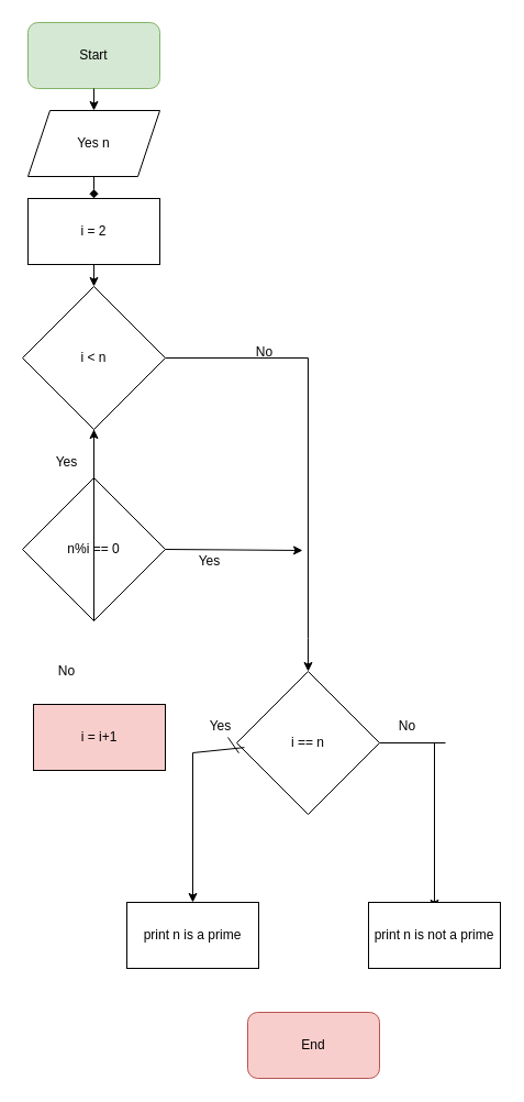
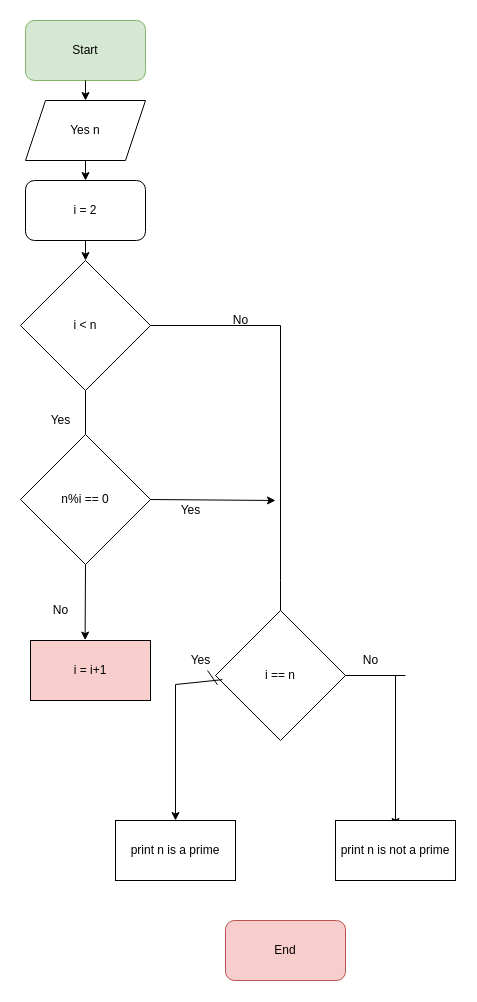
  <mxCell id="0" />
  <mxCell id="1" parent="0" />
  <mxCell id="2" value="Start" style="rounded=1;whiteSpace=wrap;html=1;fillColor=#d5e8d4;strokeColor=#82b366;" parent="1" vertex="1"><mxGeometry x="25" y="20" width="120" height="60" as="geometry" /></mxCell>
  <mxCell id="3" value="" style="endArrow=classic;html=1;rounded=0;" edge="1" parent="1" source="2" target="4"><mxGeometry width="50" height="50" relative="1" as="geometry"><mxPoint x="115" y="330" as="sourcePoint" /><mxPoint x="85" y="130" as="targetPoint" /></mxGeometry></mxCell>
  <mxCell id="4" value="Yes n" style="shape=parallelogram;perimeter=parallelogramPerimeter;whiteSpace=wrap;html=1;fixedSize=1;" vertex="1" parent="1"><mxGeometry x="25" y="100" width="120" height="60" as="geometry" /></mxCell>
- <mxCell id="5" value="" style="endArrow=diamond;html=1;rounded=0;exitX=0.5;exitY=1;exitDx=0;exitDy=0;" edge="1" parent="1" source="4" target="7"><mxGeometry width="50" height="50" relative="1" as="geometry"><mxPoint x="115" y="330" as="sourcePoint" /><mxPoint x="85" y="200" as="targetPoint" /></mxGeometry></mxCell>
+ <mxCell id="5" value="" style="endArrow=classic;html=1;rounded=0;exitX=0.5;exitY=1;exitDx=0;exitDy=0;" edge="1" parent="1" source="4" target="7"><mxGeometry width="50" height="50" relative="1" as="geometry"><mxPoint x="115" y="330" as="sourcePoint" /><mxPoint x="85" y="200" as="targetPoint" /></mxGeometry></mxCell>
  <mxCell id="6" style="edgeStyle=orthogonalEdgeStyle;rounded=0;orthogonalLoop=1;jettySize=auto;html=1;exitX=0.5;exitY=1;exitDx=0;exitDy=0;" edge="1" parent="1" source="7"><mxGeometry relative="1" as="geometry"><mxPoint x="85" y="260" as="targetPoint" /></mxGeometry></mxCell>
- <mxCell id="7" value="i = 2" style="rounded=0;whiteSpace=wrap;html=1;" vertex="1" parent="1"><mxGeometry x="25" y="180" width="120" height="60" as="geometry" /></mxCell>
- <mxCell id="8" style="edgeStyle=orthogonalEdgeStyle;rounded=0;orthogonalLoop=1;jettySize=auto;html=1;exitX=1;exitY=0.5;exitDx=0;exitDy=0;entryX=0.5;entryY=0;entryDx=0;entryDy=0;" edge="1" parent="1" source="9" target="19"><mxGeometry relative="1" as="geometry"><mxPoint x="255" y="480" as="targetPoint" /><Array as="points"><mxPoint x="280" y="325" /><mxPoint x="280" y="580" /></Array></mxGeometry></mxCell>
+ <mxCell id="7" value="i = 2" style="whiteSpace=wrap;html=1;rounded=1;" vertex="1" parent="1"><mxGeometry x="25" y="180" width="120" height="60" as="geometry" /></mxCell>
+ <mxCell id="8" style="edgeStyle=orthogonalEdgeStyle;rounded=0;orthogonalLoop=1;jettySize=auto;html=1;exitX=1;exitY=0.5;exitDx=0;exitDy=0;entryX=0.5;entryY=0;entryDx=0;entryDy=0;endArrow=none;" edge="1" parent="1" source="9" target="19"><mxGeometry relative="1" as="geometry"><mxPoint x="255" y="480" as="targetPoint" /><Array as="points"><mxPoint x="280" y="325" /><mxPoint x="280" y="580" /></Array></mxGeometry></mxCell>
  <mxCell id="9" value="i &amp;lt; n" style="rhombus;whiteSpace=wrap;html=1;" vertex="1" parent="1"><mxGeometry x="20" y="260" width="130" height="130" as="geometry" /></mxCell>
  <mxCell id="10" value="" style="endArrow=classic;html=1;rounded=0;exitX=0.5;exitY=1;exitDx=0;exitDy=0;" edge="1" parent="1" source="9"><mxGeometry width="50" height="50" relative="1" as="geometry"><mxPoint x="25" y="460" as="sourcePoint" /><mxPoint x="85" y="460" as="targetPoint" /></mxGeometry></mxCell>
  <mxCell id="11" value="Yes" style="text;html=1;align=center;verticalAlign=middle;resizable=0;points=[];autosize=1;strokeColor=none;fillColor=none;rotation=0;" vertex="1" parent="1"><mxGeometry x="45" y="410" width="30" height="20" as="geometry" /></mxCell>
  <mxCell id="12" value="No" style="text;html=1;align=center;verticalAlign=middle;resizable=0;points=[];autosize=1;strokeColor=none;fillColor=none;" vertex="1" parent="1"><mxGeometry x="225" y="310" width="30" height="20" as="geometry" /></mxCell>
  <mxCell id="13" value="n%i == 0" style="rhombus;whiteSpace=wrap;html=1;" vertex="1" parent="1"><mxGeometry x="20" y="434" width="130" height="130" as="geometry" /></mxCell>
  <mxCell id="14" value="i = i+1" style="rounded=0;whiteSpace=wrap;html=1;fillColor=#f8cecc;" vertex="1" parent="1"><mxGeometry x="30" y="640" width="120" height="60" as="geometry" /></mxCell>
- <mxCell id="15" value="" style="endArrow=classic;html=1;rounded=0;exitX=0.5;exitY=1;exitDx=0;exitDy=0;" edge="1" parent="1" source="13" target="9"><mxGeometry width="50" height="50" relative="1" as="geometry"><mxPoint x="84.64" y="580" as="sourcePoint" /><mxPoint x="85" y="610" as="targetPoint" /></mxGeometry></mxCell>
+ <mxCell id="15" value="" style="endArrow=classic;html=1;rounded=0;exitX=0.5;exitY=1;exitDx=0;exitDy=0;entryX=0.455;entryY=-0.007;entryDx=0;entryDy=0;entryPerimeter=0;" edge="1" parent="1" source="13" target="14"><mxGeometry width="50" height="50" relative="1" as="geometry"><mxPoint x="84.64" y="580" as="sourcePoint" /><mxPoint x="85" y="610" as="targetPoint" /></mxGeometry></mxCell>
  <mxCell id="16" value="Yes" style="text;html=1;align=center;verticalAlign=middle;resizable=0;points=[];autosize=1;strokeColor=none;fillColor=none;rotation=0;" vertex="1" parent="1"><mxGeometry x="175" y="500" width="30" height="20" as="geometry" /></mxCell>
  <mxCell id="17" value="No" style="text;html=1;align=center;verticalAlign=middle;resizable=0;points=[];autosize=1;strokeColor=none;fillColor=none;" vertex="1" parent="1"><mxGeometry x="45" y="600" width="30" height="20" as="geometry" /></mxCell>
  <mxCell id="18" value="" style="endArrow=classic;html=1;rounded=0;exitX=1;exitY=0.5;exitDx=0;exitDy=0;" edge="1" parent="1" source="13"><mxGeometry width="50" height="50" relative="1" as="geometry"><mxPoint x="100" y="540" as="sourcePoint" /><mxPoint x="275" y="500" as="targetPoint" /></mxGeometry></mxCell>
  <mxCell id="19" value="i == n" style="rhombus;whiteSpace=wrap;html=1;" vertex="1" parent="1"><mxGeometry x="215" y="610" width="130" height="130" as="geometry" /></mxCell>
  <mxCell id="20" value="" style="endArrow=classic;html=1;rounded=0;exitX=1.233;exitY=1.458;exitDx=0;exitDy=0;exitPerimeter=0;startArrow=none;" edge="1" parent="1" source="23"><mxGeometry width="50" height="50" relative="1" as="geometry"><mxPoint x="-75" y="510" as="sourcePoint" /><mxPoint x="175" y="820" as="targetPoint" /><Array as="points"><mxPoint x="175" y="684" /></Array></mxGeometry></mxCell>
  <mxCell id="21" value="" style="endArrow=classic;html=1;rounded=0;startArrow=none;" edge="1" parent="1"><mxGeometry width="50" height="50" relative="1" as="geometry"><mxPoint x="395" y="675" as="sourcePoint" /><mxPoint x="395" y="826" as="targetPoint" /><Array as="points"><mxPoint x="395" y="675" /></Array></mxGeometry></mxCell>
  <mxCell id="22" value="print n is a prime" style="rounded=0;whiteSpace=wrap;html=1;" vertex="1" parent="1"><mxGeometry x="115" y="820" width="120" height="60" as="geometry" /></mxCell>
  <mxCell id="23" value="Yes" style="text;html=1;align=center;verticalAlign=middle;resizable=0;points=[];autosize=1;strokeColor=none;fillColor=none;rotation=0;" vertex="1" parent="1"><mxGeometry x="185" y="650" width="30" height="20" as="geometry" /></mxCell>
  <mxCell id="24" value="" style="endArrow=none;html=1;rounded=0;exitX=0.015;exitY=0.571;exitDx=0;exitDy=0;exitPerimeter=0;" edge="1" parent="1" source="19" target="23"><mxGeometry width="50" height="50" relative="1" as="geometry"><mxPoint x="216.95" y="684.23" as="sourcePoint" /><mxPoint x="175" y="820" as="targetPoint" /><Array as="points" /></mxGeometry></mxCell>
  <mxCell id="25" value="No" style="text;html=1;align=center;verticalAlign=middle;resizable=0;points=[];autosize=1;strokeColor=none;fillColor=none;rotation=0;" vertex="1" parent="1"><mxGeometry x="355" y="650" width="30" height="20" as="geometry" /></mxCell>
  <mxCell id="26" value="" style="endArrow=none;html=1;rounded=0;exitX=1;exitY=0.5;exitDx=0;exitDy=0;" edge="1" parent="1" source="19"><mxGeometry width="50" height="50" relative="1" as="geometry"><mxPoint x="345" y="675" as="sourcePoint" /><mxPoint x="405" y="675" as="targetPoint" /><Array as="points" /></mxGeometry></mxCell>
  <mxCell id="27" value="print n is not a prime" style="rounded=0;whiteSpace=wrap;html=1;" vertex="1" parent="1"><mxGeometry x="335" y="820" width="120" height="60" as="geometry" /></mxCell>
  <mxCell id="28" value="End" style="rounded=1;whiteSpace=wrap;html=1;fillColor=#f8cecc;strokeColor=#b85450;" vertex="1" parent="1"><mxGeometry x="225" y="920" width="120" height="60" as="geometry" /></mxCell>
